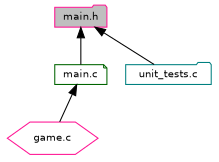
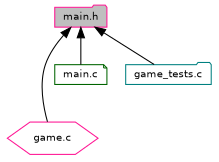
  digraph {
    node [color=deeppink fillcolor=white fontname=Helvetica fontsize=10 shape=folder style=filled]
    edge [color=black dir=back fontname=Helvetica fontsize=10 labelfontname=Helvetica labelfontsize=10 style=solid]
    n1 [fillcolor=grey75 fontcolor=black height=0.2 label="main.h" width=0.4]
    n2 [height=0.2 label="game.c" shape=hexagon width=0.4]
    n3 [color=darkgreen height=0.2 label="main.c" shape=note width=0.4]
-   n4 [color=teal height=0.2 label="unit_tests.c" width=0.4]
-   n3 -> n2
+   n4 [color=teal height=0.2 label="game_tests.c" width=0.4]
+   n1 -> n2
    n1 -> n3
    n1 -> n4
  }
